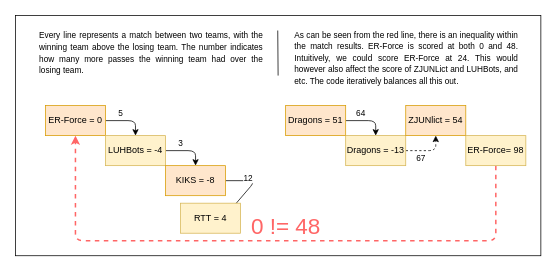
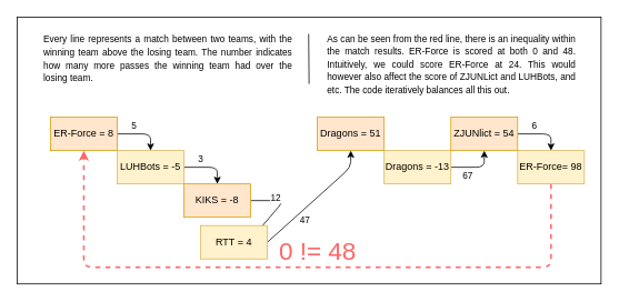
  <mxCell id="0" />
  <mxCell id="1" parent="0" />
  <mxCell id="2" value="" style="rounded=0;whiteSpace=wrap;html=1;fontSize=30;fontColor=#FF6666;" parent="1" vertex="1"><mxGeometry width="700" height="320" as="geometry" x="20" y="20" /></mxCell>
  <mxCell id="3" value="5" style="html=1;exitX=1;exitY=0.5;exitDx=0;exitDy=0;entryX=0.5;entryY=0;entryDx=0;entryDy=0;elbow=vertical;" parent="1" source="4" target="6" edge="1"><mxGeometry x="-0.333" y="10" relative="1" as="geometry"><Array as="points"><mxPoint x="180" y="160" /></Array><mxPoint as="offset" /></mxGeometry></mxCell>
- <mxCell id="4" value="ER-Force = 0" style="text;html=1;align=center;verticalAlign=middle;whiteSpace=wrap;rounded=0;fillColor=#ffe6cc;strokeColor=#d79b00;" parent="1" vertex="1"><mxGeometry x="60" y="140" width="80" height="40" as="geometry" /></mxCell>
+ <mxCell id="4" value="ER-Force = 8" style="text;html=1;align=center;verticalAlign=middle;whiteSpace=wrap;rounded=0;fillColor=#ffe6cc;strokeColor=#d79b00;" parent="1" vertex="1"><mxGeometry x="60" y="140" width="80" height="40" as="geometry" /></mxCell>
  <mxCell id="5" value="3" style="edgeStyle=none;html=1;exitX=1;exitY=0.5;exitDx=0;exitDy=0;entryX=0.5;entryY=0;entryDx=0;entryDy=0;elbow=vertical;" parent="1" source="6" target="8" edge="1"><mxGeometry x="-0.333" y="10" relative="1" as="geometry"><Array as="points"><mxPoint x="260" y="200" /></Array><mxPoint as="offset" /></mxGeometry></mxCell>
- <mxCell id="6" value="LUHBots = -4" style="text;html=1;strokeColor=#d6b656;fillColor=#fff2cc;align=center;verticalAlign=middle;whiteSpace=wrap;rounded=0;" parent="1" vertex="1"><mxGeometry x="140" y="180" width="80" height="40" as="geometry" /></mxCell>
+ <mxCell id="6" value="LUHBots = -5" style="text;html=1;strokeColor=#d6b656;fillColor=#fff2cc;align=center;verticalAlign=middle;whiteSpace=wrap;rounded=0;" parent="1" vertex="1"><mxGeometry x="140" y="180" width="80" height="40" as="geometry" /></mxCell>
  <mxCell id="7" value="12" style="edgeStyle=none;html=1;exitX=1;exitY=0.5;exitDx=0;exitDy=0;entryX=0.5;entryY=1;entryDx=0;entryDy=0;elbow=vertical;" parent="1" source="8" target="10" edge="1"><mxGeometry x="-0.333" y="-10" relative="1" as="geometry"><Array as="points"><mxPoint x="340" y="240" /></Array><mxPoint as="offset" /></mxGeometry></mxCell>
  <mxCell id="8" value="KIKS = -8" style="text;html=1;strokeColor=#d79b00;fillColor=#ffe6cc;align=center;verticalAlign=middle;whiteSpace=wrap;rounded=0;" parent="1" vertex="1"><mxGeometry x="220" y="220" width="80" height="40" as="geometry" /></mxCell>
+ <mxCell id="9" value="47" style="edgeStyle=none;html=1;exitX=1;exitY=0.5;exitDx=0;exitDy=0;entryX=0.5;entryY=1;entryDx=0;entryDy=0;elbow=vertical;" parent="1" source="10" target="12" edge="1"><mxGeometry x="-0.333" y="-10" relative="1" as="geometry"><Array as="points"><mxPoint x="420" y="200" /></Array><mxPoint as="offset" /></mxGeometry></mxCell>
  <mxCell id="10" value="RTT = 4" style="text;html=1;strokeColor=#d6b656;fillColor=#fff2cc;align=center;verticalAlign=middle;whiteSpace=wrap;rounded=0;" parent="1" vertex="1"><mxGeometry x="240" y="270" width="80" height="40" as="geometry" /></mxCell>
- <mxCell id="11" value="64" style="edgeStyle=none;html=1;exitX=1;exitY=0.5;exitDx=0;exitDy=0;entryX=0.5;entryY=0;entryDx=0;entryDy=0;elbow=vertical;" parent="1" source="12" target="14" edge="1"><mxGeometry x="-0.333" y="10" relative="1" as="geometry"><Array as="points"><mxPoint x="500" y="160" /></Array><mxPoint as="offset" /></mxGeometry></mxCell>
  <mxCell id="12" value="Dragons = 51" style="text;html=1;strokeColor=#d79b00;fillColor=#ffe6cc;align=center;verticalAlign=middle;whiteSpace=wrap;rounded=0;" parent="1" vertex="1"><mxGeometry x="380" y="140" width="80" height="40" as="geometry" /></mxCell>
- <mxCell id="13" value="67" style="edgeStyle=none;html=1;exitX=1;exitY=0.5;exitDx=0;exitDy=0;entryX=0.5;entryY=1;entryDx=0;entryDy=0;elbow=vertical;dashed=1;" parent="1" source="14" target="16" edge="1"><mxGeometry x="-0.333" y="-10" relative="1" as="geometry"><Array as="points"><mxPoint x="580" y="200" /></Array><mxPoint as="offset" /></mxGeometry></mxCell>
+ <mxCell id="13" value="67" style="edgeStyle=none;html=1;exitX=1;exitY=0.5;exitDx=0;exitDy=0;entryX=0.5;entryY=1;entryDx=0;entryDy=0;elbow=vertical;" parent="1" source="14" target="16" edge="1"><mxGeometry x="-0.333" y="-10" relative="1" as="geometry"><Array as="points"><mxPoint x="580" y="200" /></Array><mxPoint as="offset" /></mxGeometry></mxCell>
  <mxCell id="14" value="Dragons = -13" style="text;html=1;strokeColor=#d6b656;fillColor=#fff2cc;align=center;verticalAlign=middle;whiteSpace=wrap;rounded=0;" parent="1" vertex="1"><mxGeometry x="460" y="180" width="80" height="40" as="geometry" /></mxCell>
+ <mxCell id="15" value="6" style="edgeStyle=none;html=1;exitX=1;exitY=0.5;exitDx=0;exitDy=0;entryX=0.5;entryY=0;entryDx=0;entryDy=0;elbow=vertical;" parent="1" source="16" target="18" edge="1"><mxGeometry x="-0.333" y="10" relative="1" as="geometry"><Array as="points"><mxPoint x="660" y="160" /></Array><mxPoint as="offset" /></mxGeometry></mxCell>
  <mxCell id="16" value="ZJUNlict = 54" style="text;html=1;strokeColor=#d79b00;fillColor=#ffe6cc;align=center;verticalAlign=middle;whiteSpace=wrap;rounded=0;" parent="1" vertex="1"><mxGeometry x="540" y="140" width="80" height="40" as="geometry" /></mxCell>
  <mxCell id="17" value="&lt;font color=&quot;#ff6666&quot; style=&quot;font-size: 30px;&quot;&gt;0 != 48&lt;/font&gt;" style="edgeStyle=none;html=1;exitX=0.5;exitY=1;exitDx=0;exitDy=0;entryX=0.5;entryY=1;entryDx=0;entryDy=0;elbow=vertical;strokeColor=#FF6666;strokeWidth=2;dashed=1;" parent="1" source="18" target="4" edge="1"><mxGeometry x="-0.05" y="-20" relative="1" as="geometry"><Array as="points"><mxPoint x="660" y="320" /><mxPoint x="100" y="320" /></Array><mxPoint as="offset" /></mxGeometry></mxCell>
  <mxCell id="18" value="ER-Force= 98" style="text;html=1;strokeColor=#d6b656;fillColor=#fff2cc;align=center;verticalAlign=middle;whiteSpace=wrap;rounded=0;" parent="1" vertex="1"><mxGeometry x="620" y="180" width="80" height="40" as="geometry" /></mxCell>
  <mxCell id="19" value="&lt;div style=&quot;text-align: justify; line-height: 140%;&quot;&gt;&lt;span style=&quot;background-color: initial;&quot;&gt;Every line represents a match between two teams, with the winning team above the losing team. The number indicates how many more passes the winning team had over the losing team.&lt;/span&gt;&lt;/div&gt;" style="text;strokeColor=none;fillColor=none;align=left;verticalAlign=middle;rounded=0;fontSize=11;fontColor=#000000;spacing=2;html=1;whiteSpace=wrap;" parent="1" vertex="1"><mxGeometry x="50" y="40" width="300" height="60" as="geometry" /></mxCell>
  <mxCell id="20" value="&lt;div style=&quot;text-align: justify; line-height: 140%;&quot;&gt;&lt;span style=&quot;background-color: initial;&quot;&gt;As can be seen from the red line, there is an inequality within the match results. ER-Force is scored at both 0 and 48. Intuitively, we could score ER-Force at 24. This would however also affect the score of ZJUNLict and LUHBots, and etc. The code iteratively balances all this out.&amp;nbsp;&lt;/span&gt;&lt;/div&gt;" style="text;strokeColor=none;fillColor=none;align=left;verticalAlign=middle;rounded=0;fontSize=11;fontColor=#000000;spacing=2;html=1;whiteSpace=wrap;" vertex="1" parent="1"><mxGeometry x="390" y="47" width="300" height="60" as="geometry" /></mxCell>
  <mxCell id="21" value="" style="endArrow=none;html=1;" edge="1" parent="1"><mxGeometry width="50" height="50" relative="1" as="geometry"><mxPoint x="370" y="100" as="sourcePoint" /><mxPoint x="369.5" y="40" as="targetPoint" /></mxGeometry></mxCell>
